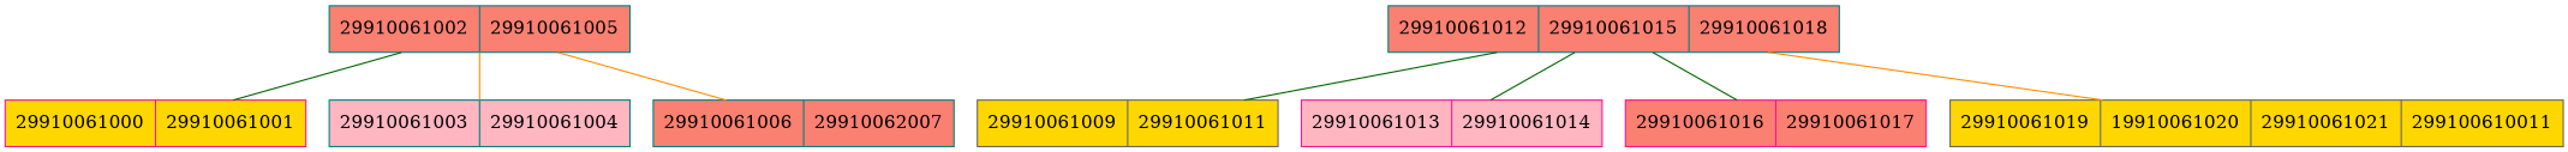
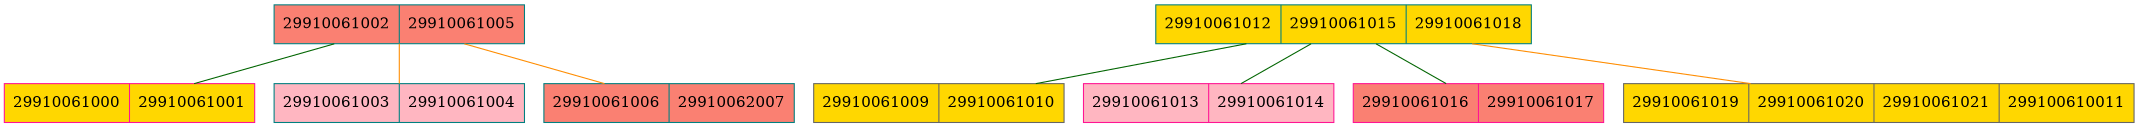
  graph {
    rankdir=BT
    node [color=teal fillcolor=salmon shape=record style=filled]
    edge [color=darkgreen]
    n1 [label="29910061002|29910061005"]
    n2 [color=deeppink fillcolor=gold label="29910061000|29910061001"]
    n3 [fillcolor=lightpink label="29910061003|29910061004"]
    n4 [label="29910061006|29910062007"]
-   n5 [label="29910061012|29910061015|29910061018"]
-   n6 [color=gray40 fillcolor=gold label="29910061009|29910061011"]
+   n5 [fillcolor=gold label="29910061012|29910061015|29910061018"]
+   n6 [color=gray40 fillcolor=gold label="29910061009|29910061010"]
    n7 [color=deeppink fillcolor=lightpink label="29910061013|29910061014"]
    n8 [color=deeppink label="29910061016|29910061017"]
-   n9 [color=gray40 fillcolor=gold label="29910061019|19910061020|29910061021|299100610011"]
+   n9 [color=gray40 fillcolor=gold label="29910061019|29910061020|29910061021|299100610011"]
    n2 -- n1
    n3 -- n1 [color=darkorange]
    n4 -- n1 [color=darkorange]
    n6 -- n5
    n7 -- n5
    n8 -- n5
    n9 -- n5 [color=darkorange]
  }
